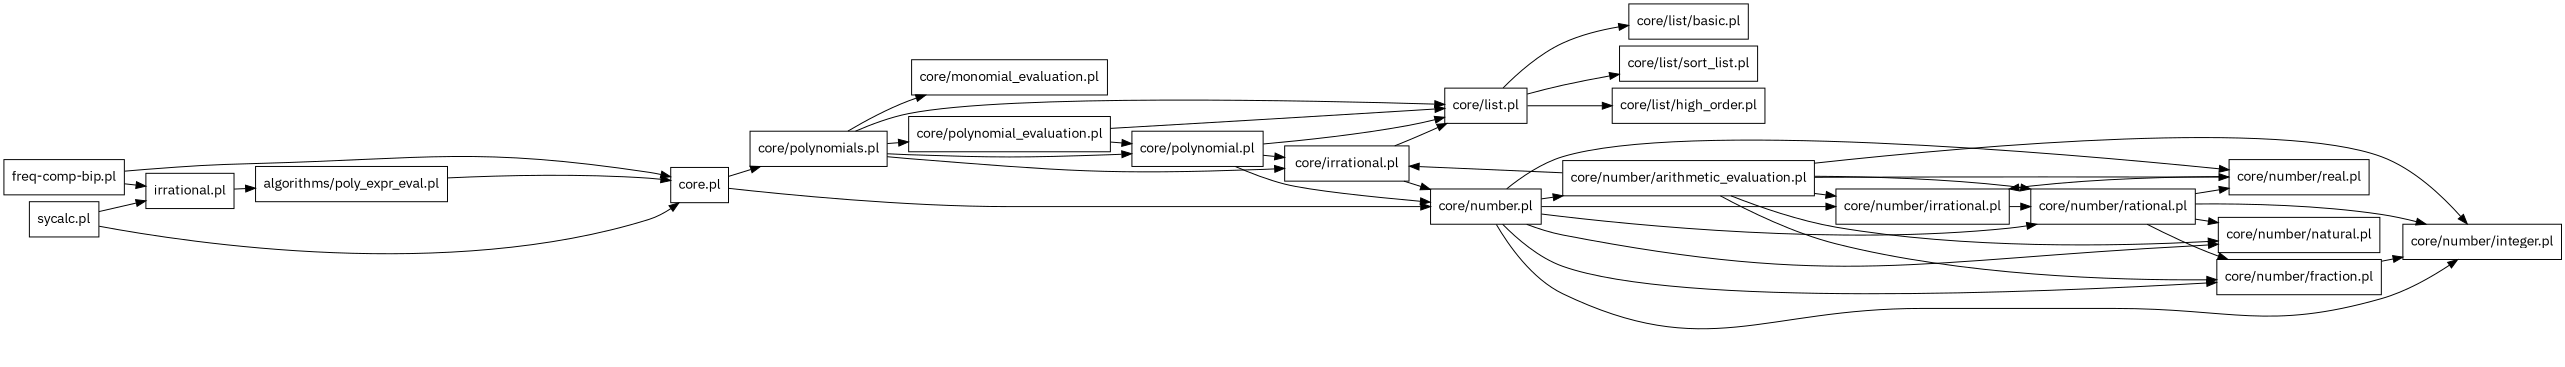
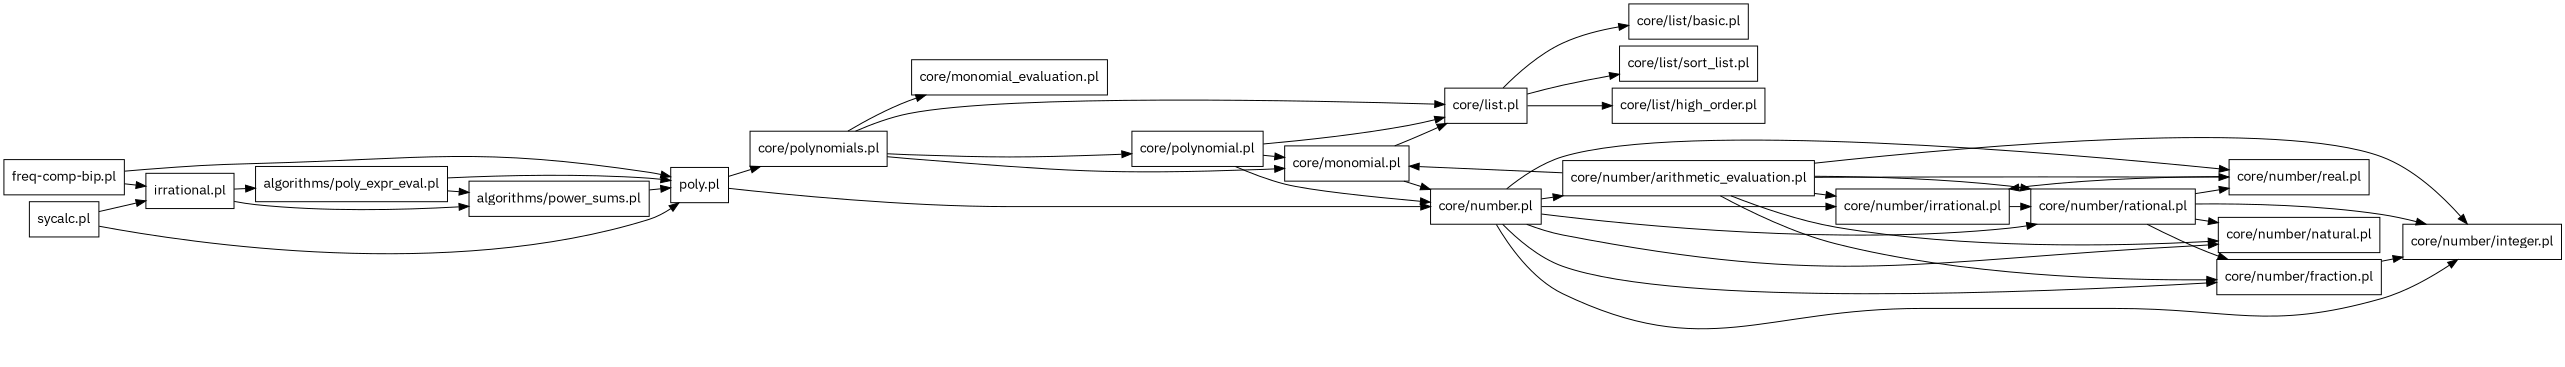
  digraph {
    fontname="IBM Plex Sans"
    nodesep=0.1
    rankdir=LR
    ranksep=0.3
    node [fontname="IBM Plex Sans" shape=rectangle]
    edge [fontname="IBM Plex Sans"]
-   "core/polynomial_evaluation.pl"
    "core/list.pl"
    "core/polynomial.pl"
    "core/list/sort_list.pl"
    "core/list/high_order.pl"
    "core/list/basic.pl"
-   "core/monomial.pl" [label="core/irrational.pl"]
+   "core/monomial.pl"
    "core/number.pl"
    "core/number/irrational.pl"
    "core/number/rational.pl"
    "core/number/fraction.pl"
    "core/number/integer.pl"
    "core/number/natural.pl"
    "core/number/real.pl"
    "core/number/arithmetic_evaluation.pl"
    "freq-comp-bip.pl"
-   "core.pl"
+   "core.pl" [label="poly.pl"]
    n18 [label="irrational.pl"]
    "core/polynomials.pl"
    "algorithms/poly_expr_eval.pl"
+   "algorithms/power_sums.pl"
    "core/monomial_evaluation.pl"
    "sycalc.pl"
-   "core/polynomial_evaluation.pl" -> "core/list.pl"
-   "core/polynomial_evaluation.pl" -> "core/polynomial.pl"
    "core/list.pl" -> "core/list/sort_list.pl"
    "core/list.pl" -> "core/list/high_order.pl"
    "core/list.pl" -> "core/list/basic.pl"
    "core/polynomial.pl" -> "core/list.pl"
    "core/polynomial.pl" -> "core/monomial.pl"
    "core/polynomial.pl" -> "core/number.pl"
    "core/monomial.pl" -> "core/list.pl"
    "core/monomial.pl" -> "core/number.pl"
    "core/number.pl" -> "core/number/irrational.pl"
    "core/number.pl" -> "core/number/rational.pl"
    "core/number.pl" -> "core/number/fraction.pl"
    "core/number.pl" -> "core/number/integer.pl"
    "core/number.pl" -> "core/number/natural.pl"
    "core/number.pl" -> "core/number/real.pl"
    "core/number.pl" -> "core/number/arithmetic_evaluation.pl"
    "core/number/irrational.pl" -> "core/number/rational.pl"
    "core/number/rational.pl" -> "core/number/fraction.pl"
    "core/number/rational.pl" -> "core/number/integer.pl"
    "core/number/rational.pl" -> "core/number/natural.pl"
    "core/number/rational.pl" -> "core/number/real.pl"
    "core/number/fraction.pl" -> "core/number/integer.pl"
    "core/number/real.pl" -> "core/number/irrational.pl"
    "core/number/arithmetic_evaluation.pl" -> "core/monomial.pl"
    "core/number/arithmetic_evaluation.pl" -> "core/number/irrational.pl"
    "core/number/arithmetic_evaluation.pl" -> "core/number/rational.pl"
    "core/number/arithmetic_evaluation.pl" -> "core/number/fraction.pl"
    "core/number/arithmetic_evaluation.pl" -> "core/number/integer.pl"
    "core/number/arithmetic_evaluation.pl" -> "core/number/natural.pl"
    "core/number/arithmetic_evaluation.pl" -> "core/number/real.pl"
    "freq-comp-bip.pl" -> "core.pl"
    "freq-comp-bip.pl" -> n18
    "core.pl" -> "core/number.pl"
    "core.pl" -> "core/polynomials.pl"
    n18 -> "algorithms/poly_expr_eval.pl"
-   "core/polynomials.pl" -> "core/polynomial_evaluation.pl"
+   n18 -> "algorithms/power_sums.pl"
    "core/polynomials.pl" -> "core/list.pl"
    "core/polynomials.pl" -> "core/polynomial.pl"
    "core/polynomials.pl" -> "core/monomial.pl"
    "core/polynomials.pl" -> "core/monomial_evaluation.pl"
    "algorithms/poly_expr_eval.pl" -> "core.pl"
+   "algorithms/poly_expr_eval.pl" -> "algorithms/power_sums.pl"
+   "algorithms/power_sums.pl" -> "core.pl"
    "sycalc.pl" -> "core.pl"
    "sycalc.pl" -> n18
  }
